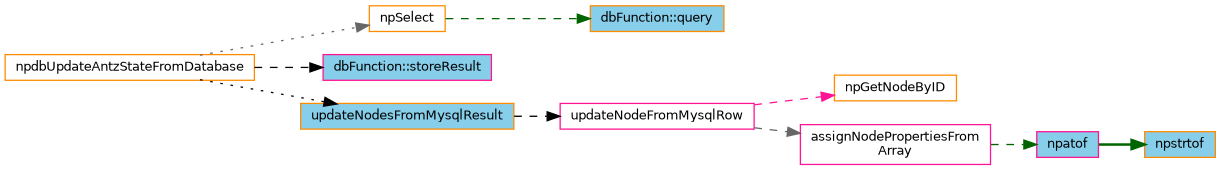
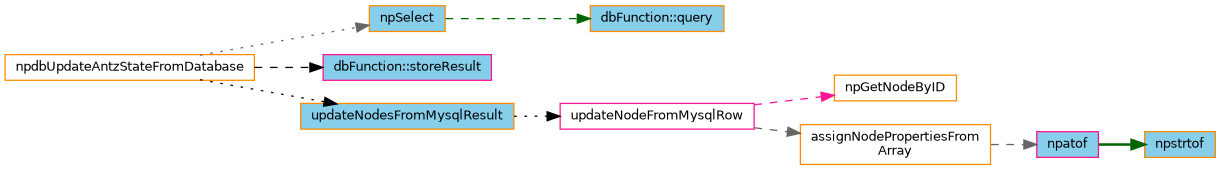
  digraph {
    rankdir=LR
    node [color=darkorange fillcolor=white fontname=Helvetica fontsize=10 shape=record style=filled]
    edge [color=gray40 fontname=Helvetica fontsize=10 labelfontname=Helvetica labelfontsize=10 style=dashed]
    n1 [fontcolor=black height=0.2 label=npdbUpdateAntzStateFromDatabase width=0.4]
-   n2 [height=0.2 label=npSelect width=0.4]
+   n2 [fillcolor=skyblue height=0.2 label=npSelect width=0.4]
    n3 [color=deeppink fillcolor=skyblue height=0.2 label="dbFunction::storeResult" width=0.4]
    n4 [fillcolor=skyblue height=0.2 label=updateNodesFromMysqlResult width=0.4]
    n5 [fillcolor=skyblue height=0.2 label="dbFunction::query" width=0.4]
    n6 [color=deeppink height=0.2 label=updateNodeFromMysqlRow width=0.4]
    n7 [height=0.2 label=npGetNodeByID width=0.4]
-   n8 [color=deeppink height=0.2 label="assignNodePropertiesFrom\lArray" width=0.4]
+   n8 [height=0.2 label="assignNodePropertiesFrom\lArray" width=0.4]
    n9 [color=deeppink fillcolor=skyblue height=0.2 label=npatof width=0.4]
    n10 [fillcolor=skyblue height=0.2 label=npstrtof width=0.4]
    n1 -> n2 [style=dotted]
    n1 -> n3 [color=black]
    n1 -> n4 [color=black style=dotted]
    n2 -> n5 [color=darkgreen]
-   n4 -> n6 [color=black]
+   n4 -> n6 [color=black style=dotted]
    n6 -> n7 [color=deeppink]
    n6 -> n8
-   n8 -> n9 [color=darkgreen]
+   n8 -> n9
    n9 -> n10 [color=darkgreen style=bold]
  }
